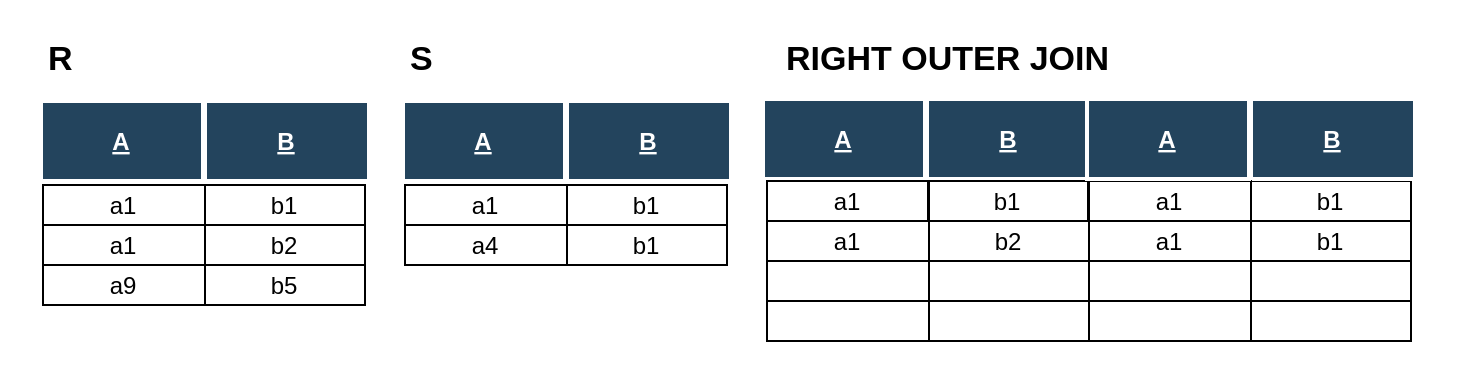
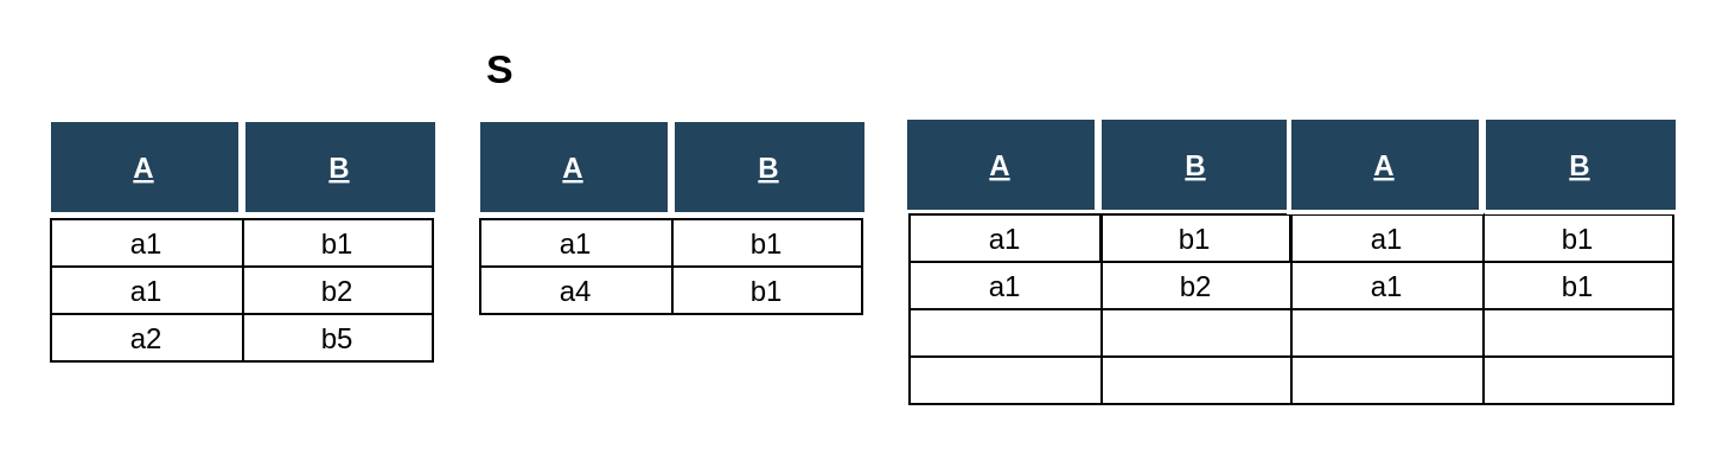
  <mxCell id="0" />
  <mxCell id="1" parent="0" />
  <mxCell id="2" value="b1" style="fillColor=none;" parent="1" vertex="1"><mxGeometry x="102" y="92" width="80" height="20" as="geometry" /></mxCell>
  <mxCell id="3" value="B" style="fillColor=#23445D;strokeColor=#FFFFFF;strokeWidth=2;fontColor=#FFFFFF;fontStyle=5" parent="1" vertex="1"><mxGeometry x="102" y="50" width="82" height="40" as="geometry" /></mxCell>
- <mxCell id="4" value="R" style="text;html=1;strokeColor=none;fillColor=none;align=left;verticalAlign=middle;whiteSpace=wrap;rounded=0;strokeWidth=3;fontStyle=1;fontSize=17;" parent="1" vertex="1"><mxGeometry x="21.5" y="20" width="40" height="20" as="geometry" /></mxCell>
  <mxCell id="5" value="a1" style="fillColor=none;" parent="1" vertex="1"><mxGeometry x="21" y="92" width="81" height="20" as="geometry" /></mxCell>
  <mxCell id="6" value="A" style="fillColor=#23445D;strokeColor=#FFFFFF;strokeWidth=2;fontColor=#FFFFFF;fontStyle=5" parent="1" vertex="1"><mxGeometry x="20" y="50" width="81" height="40" as="geometry" /></mxCell>
  <mxCell id="7" value="b2" style="fillColor=none;" parent="1" vertex="1"><mxGeometry x="102" y="112" width="80" height="20" as="geometry" /></mxCell>
  <mxCell id="8" value="a1" style="fillColor=none;" parent="1" vertex="1"><mxGeometry x="21" y="112" width="81" height="20" as="geometry" /></mxCell>
  <mxCell id="9" value="b5" style="fillColor=none;" parent="1" vertex="1"><mxGeometry x="102" y="132" width="80" height="20" as="geometry" /></mxCell>
- <mxCell id="10" value="a9" style="fillColor=none;" parent="1" vertex="1"><mxGeometry x="21" y="132" width="81" height="20" as="geometry" /></mxCell>
+ <mxCell id="10" value="a2" style="fillColor=none;" parent="1" vertex="1"><mxGeometry x="21" y="132" width="81" height="20" as="geometry" /></mxCell>
  <mxCell id="11" value="b1" style="fillColor=none;" parent="1" vertex="1"><mxGeometry x="283" y="92" width="80" height="20" as="geometry" /></mxCell>
  <mxCell id="12" value="B" style="fillColor=#23445D;strokeColor=#FFFFFF;strokeWidth=2;fontColor=#FFFFFF;fontStyle=5" parent="1" vertex="1"><mxGeometry x="283" y="50" width="82" height="40" as="geometry" /></mxCell>
  <mxCell id="13" value="S" style="text;html=1;strokeColor=none;fillColor=none;align=left;verticalAlign=middle;whiteSpace=wrap;rounded=0;strokeWidth=3;fontStyle=1;fontSize=17;" parent="1" vertex="1"><mxGeometry x="202.5" y="20" width="40" height="20" as="geometry" /></mxCell>
  <mxCell id="14" value="a1" style="fillColor=none;" parent="1" vertex="1"><mxGeometry x="202" y="92" width="81" height="20" as="geometry" /></mxCell>
  <mxCell id="15" value="A" style="fillColor=#23445D;strokeColor=#FFFFFF;strokeWidth=2;fontColor=#FFFFFF;fontStyle=5" parent="1" vertex="1"><mxGeometry x="201" y="50" width="81" height="40" as="geometry" /></mxCell>
  <mxCell id="16" value="b1" style="fillColor=none;" parent="1" vertex="1"><mxGeometry x="283" y="112" width="80" height="20" as="geometry" /></mxCell>
  <mxCell id="17" value="a4" style="fillColor=none;" parent="1" vertex="1"><mxGeometry x="202" y="112" width="81" height="20" as="geometry" /></mxCell>
  <mxCell id="18" value="B" style="fillColor=#23445D;strokeColor=#FFFFFF;strokeWidth=2;fontColor=#FFFFFF;fontStyle=5" parent="1" vertex="1"><mxGeometry x="463" y="49" width="82" height="40" as="geometry" /></mxCell>
- <mxCell id="19" value="RIGHT OUTER JOIN" style="text;html=1;strokeColor=none;fillColor=none;align=left;verticalAlign=middle;whiteSpace=wrap;rounded=0;strokeWidth=3;fontStyle=1;fontSize=17;" parent="1" vertex="1"><mxGeometry x="391" y="20" width="170" height="20" as="geometry" /></mxCell>
  <mxCell id="20" value="A" style="fillColor=#23445D;strokeColor=#FFFFFF;strokeWidth=2;fontColor=#FFFFFF;fontStyle=5" parent="1" vertex="1"><mxGeometry x="381" y="49" width="81" height="40" as="geometry" /></mxCell>
  <mxCell id="21" value="b1" style="fillColor=none;" parent="1" vertex="1"><mxGeometry x="463.5" y="90" width="80" height="20" as="geometry" /></mxCell>
  <mxCell id="22" value="a1" style="fillColor=none;" parent="1" vertex="1"><mxGeometry x="383" y="90" width="81" height="20" as="geometry" /></mxCell>
  <mxCell id="23" value="b1" style="fillColor=none;" parent="1" vertex="1"><mxGeometry x="625" y="90" width="80" height="20" as="geometry" /></mxCell>
  <mxCell id="24" value="B" style="fillColor=#23445D;strokeColor=#FFFFFF;strokeWidth=2;fontColor=#FFFFFF;fontStyle=5" parent="1" vertex="1"><mxGeometry x="625" y="49" width="82" height="40" as="geometry" /></mxCell>
  <mxCell id="25" value="a1" style="fillColor=none;" parent="1" vertex="1"><mxGeometry x="544" y="90" width="81" height="20" as="geometry" /></mxCell>
  <mxCell id="26" value="A" style="fillColor=#23445D;strokeColor=#FFFFFF;strokeWidth=2;fontColor=#FFFFFF;fontStyle=5" parent="1" vertex="1"><mxGeometry x="543" y="49" width="81" height="40" as="geometry" /></mxCell>
  <mxCell id="27" value="b2" style="fillColor=none;" parent="1" vertex="1"><mxGeometry x="464" y="110" width="80" height="20" as="geometry" /></mxCell>
  <mxCell id="28" value="a1" style="fillColor=none;" parent="1" vertex="1"><mxGeometry x="383" y="110" width="81" height="20" as="geometry" /></mxCell>
  <mxCell id="29" value="b1" style="fillColor=none;" parent="1" vertex="1"><mxGeometry x="625" y="110" width="80" height="20" as="geometry" /></mxCell>
  <mxCell id="30" value="a1" style="fillColor=none;" parent="1" vertex="1"><mxGeometry x="544" y="110" width="81" height="20" as="geometry" /></mxCell>
  <mxCell id="31" value="" style="fillColor=none;" parent="1" vertex="1"><mxGeometry x="464" y="130" width="80" height="20" as="geometry" /></mxCell>
  <mxCell id="32" value="" style="fillColor=none;" parent="1" vertex="1"><mxGeometry x="383" y="130" width="81" height="20" as="geometry" /></mxCell>
  <mxCell id="33" value="" style="fillColor=none;" parent="1" vertex="1"><mxGeometry x="625" y="130" width="80" height="20" as="geometry" /></mxCell>
  <mxCell id="34" value="" style="fillColor=none;" parent="1" vertex="1"><mxGeometry x="544" y="130" width="81" height="20" as="geometry" /></mxCell>
  <mxCell id="35" value="" style="fillColor=none;" vertex="1" parent="1"><mxGeometry x="464" y="150" width="80" height="20" as="geometry" /></mxCell>
  <mxCell id="36" value="" style="fillColor=none;" vertex="1" parent="1"><mxGeometry x="383" y="150" width="81" height="20" as="geometry" /></mxCell>
  <mxCell id="37" value="" style="fillColor=none;" vertex="1" parent="1"><mxGeometry x="625" y="150" width="80" height="20" as="geometry" /></mxCell>
  <mxCell id="38" value="" style="fillColor=none;" vertex="1" parent="1"><mxGeometry x="544" y="150" width="81" height="20" as="geometry" /></mxCell>
